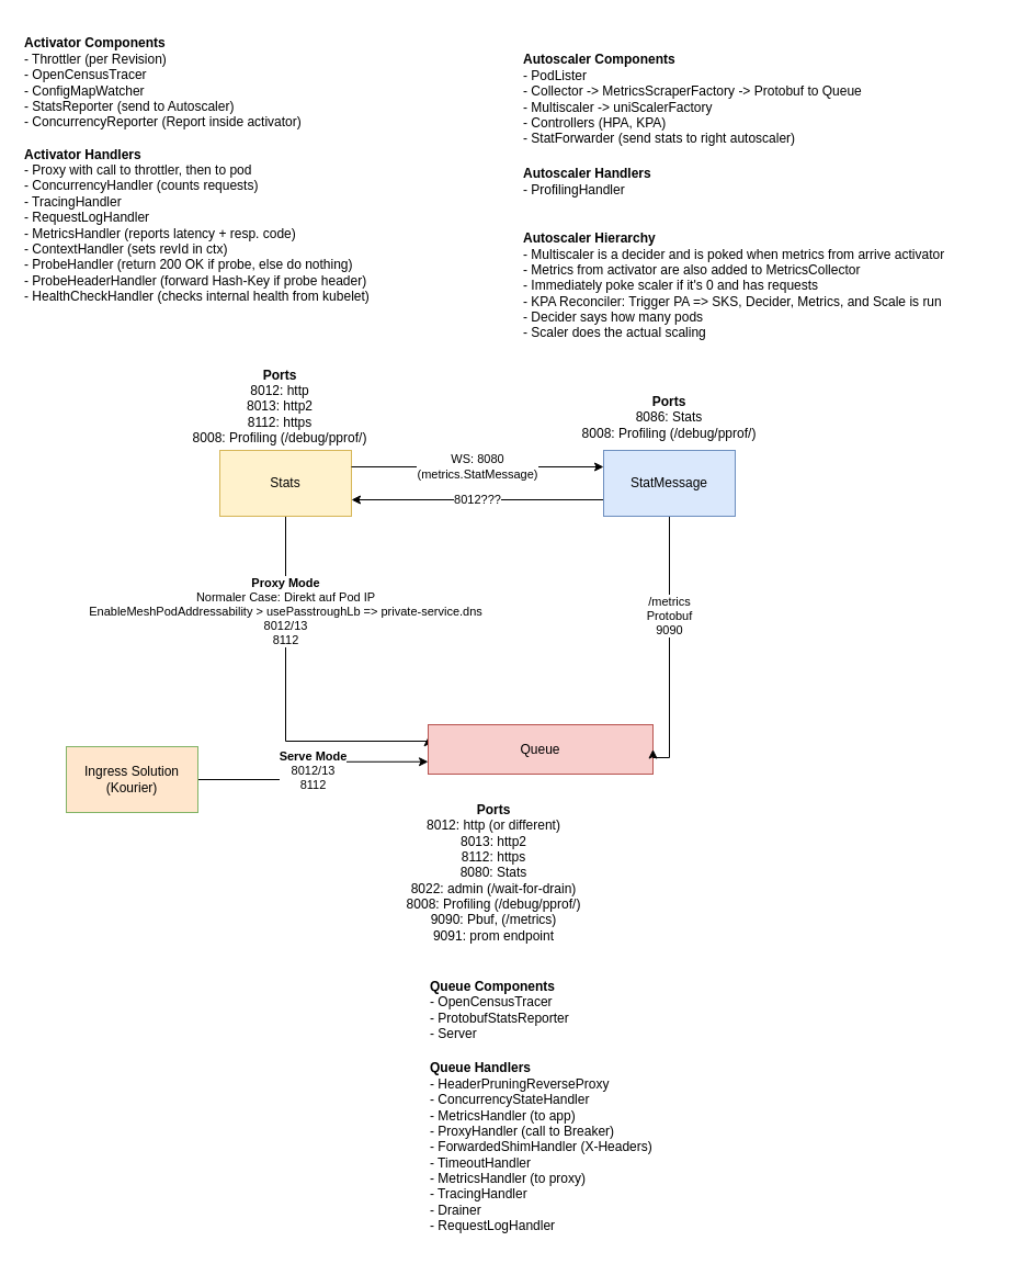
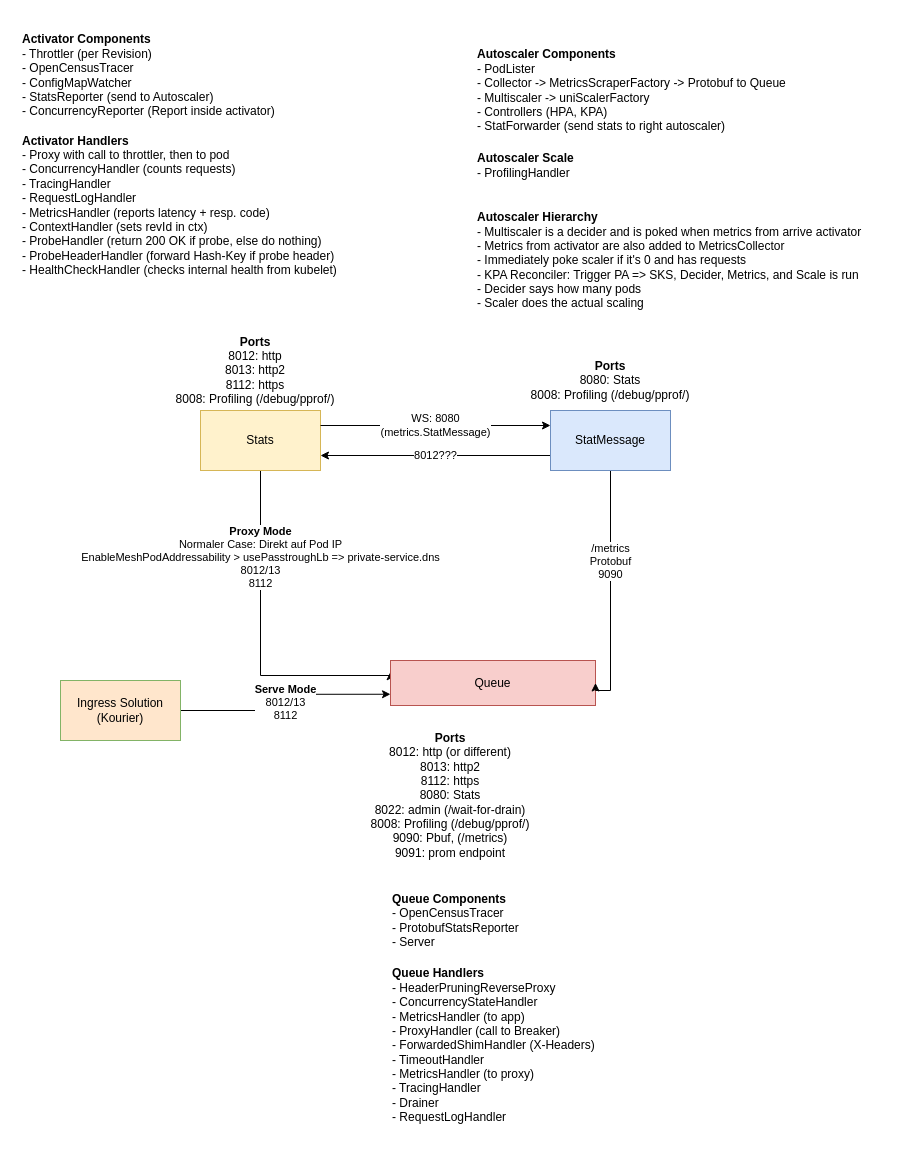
  <mxCell id="0" />
  <mxCell id="1" parent="0" />
  <mxCell id="2" value="&lt;b&gt;Proxy Mode&lt;/b&gt;&lt;br&gt;Normaler Case: Direkt auf Pod IP&lt;br&gt;EnableMeshPodAddressability &amp;gt; usePasstroughLb =&amp;gt; private-service.dns&lt;br&gt;8012/13&lt;br&gt;8112" style="edgeStyle=orthogonalEdgeStyle;rounded=0;orthogonalLoop=1;jettySize=auto;html=1;entryX=0;entryY=0.25;entryDx=0;entryDy=0;" parent="1" source="3" target="4" edge="1"><mxGeometry x="-0.486" relative="1" as="geometry"><Array as="points"><mxPoint x="260" y="675" /></Array><mxPoint as="offset" /></mxGeometry></mxCell>
  <mxCell id="3" value="Stats" style="rounded=0;whiteSpace=wrap;html=1;fillColor=#fff2cc;strokeColor=#d6b656;" parent="1" vertex="1"><mxGeometry x="200" y="410" width="120" height="60" as="geometry" /></mxCell>
  <mxCell id="4" value="Queue" style="rounded=0;whiteSpace=wrap;html=1;fillColor=#f8cecc;strokeColor=#b85450;" parent="1" vertex="1"><mxGeometry x="390" y="660" width="205" height="45" as="geometry" /></mxCell>
  <mxCell id="5" value="/metrics&lt;br&gt;Protobuf&lt;br&gt;9090" style="edgeStyle=orthogonalEdgeStyle;rounded=0;orthogonalLoop=1;jettySize=auto;html=1;entryX=1;entryY=0.5;entryDx=0;entryDy=0;" parent="1" source="7" target="4" edge="1"><mxGeometry x="-0.25" relative="1" as="geometry"><Array as="points"><mxPoint x="610" y="690" /></Array><mxPoint as="offset" /></mxGeometry></mxCell>
  <mxCell id="6" value="8012???" style="edgeStyle=orthogonalEdgeStyle;rounded=0;orthogonalLoop=1;jettySize=auto;html=1;entryX=1;entryY=0.75;entryDx=0;entryDy=0;exitX=0;exitY=0.75;exitDx=0;exitDy=0;" parent="1" source="7" target="3" edge="1"><mxGeometry relative="1" as="geometry" /></mxCell>
  <mxCell id="7" value="StatMessage" style="rounded=0;whiteSpace=wrap;html=1;fillColor=#dae8fc;strokeColor=#6c8ebf;" parent="1" vertex="1"><mxGeometry x="550" y="410" width="120" height="60" as="geometry" /></mxCell>
  <mxCell id="8" value="WS: 8080&lt;br&gt;(metrics.StatMessage)" style="endArrow=classic;html=1;rounded=0;exitX=1;exitY=0.25;exitDx=0;exitDy=0;entryX=0;entryY=0.25;entryDx=0;entryDy=0;" parent="1" source="3" target="7" edge="1"><mxGeometry width="50" height="50" relative="1" as="geometry"><mxPoint x="400" y="610" as="sourcePoint" /><mxPoint x="450" y="560" as="targetPoint" /></mxGeometry></mxCell>
  <mxCell id="9" value="&lt;b&gt;Activator Components&lt;/b&gt;&lt;br&gt;- Throttler (per Revision)&lt;br style=&quot;padding: 0px; margin: 0px;&quot;&gt;- OpenCensusTracer&lt;br&gt;- ConfigMapWatcher&lt;br style=&quot;padding: 0px; margin: 0px;&quot;&gt;&lt;div style=&quot;padding: 0px; margin: 0px;&quot;&gt;- StatsReporter (send to Autoscaler)&lt;/div&gt;&lt;div style=&quot;padding: 0px; margin: 0px;&quot;&gt;- ConcurrencyReporter (Report inside activator)&lt;/div&gt;" style="text;html=1;strokeColor=none;fillColor=none;align=left;verticalAlign=middle;whiteSpace=wrap;rounded=0;" parent="1" vertex="1"><mxGeometry x="20" y="30" width="270" height="90" as="geometry" /></mxCell>
  <mxCell id="10" value="&lt;b&gt;Activator Handlers&lt;/b&gt;&lt;br&gt;- Proxy with call to throttler, then to pod&lt;br&gt;- ConcurrencyHandler (counts requests)&lt;br&gt;- TracingHandler&lt;br&gt;- RequestLogHandler&lt;br&gt;- MetricsHandler (reports latency + resp. code)&lt;br&gt;- ContextHandler (sets revId in ctx)&lt;br&gt;- ProbeHandler (return 200 OK if probe, else do nothing)&lt;br&gt;- ProbeHeaderHandler (forward Hash-Key if probe header)&lt;br&gt;- HealthCheckHandler (checks internal health from kubelet)&lt;br&gt;" style="text;html=1;strokeColor=none;fillColor=none;align=left;verticalAlign=middle;whiteSpace=wrap;rounded=0;" parent="1" vertex="1"><mxGeometry x="20" y="130" width="390" height="150" as="geometry" /></mxCell>
  <mxCell id="11" value="&lt;b&gt;Ports&lt;/b&gt;&lt;br&gt;8012: http&lt;br&gt;8013: http2&lt;br&gt;8112: https&lt;br&gt;8008: Profiling (/debug/pprof/)" style="text;html=1;strokeColor=none;fillColor=none;align=center;verticalAlign=middle;whiteSpace=wrap;rounded=0;" parent="1" vertex="1"><mxGeometry x="120" y="330" width="270" height="80" as="geometry" /></mxCell>
- <mxCell id="12" value="&lt;b&gt;Autoscaler Handlers&lt;br&gt;&lt;/b&gt;- ProfilingHandler" style="text;html=1;strokeColor=none;fillColor=none;align=left;verticalAlign=middle;whiteSpace=wrap;rounded=0;" parent="1" vertex="1"><mxGeometry x="475" y="150" width="160" height="30" as="geometry" /></mxCell>
+ <mxCell id="12" value="&lt;b&gt;Autoscaler Scale&lt;br&gt;&lt;/b&gt;- ProfilingHandler" style="text;html=1;strokeColor=none;fillColor=none;align=left;verticalAlign=middle;whiteSpace=wrap;rounded=0;" parent="1" vertex="1"><mxGeometry x="475" y="150" width="160" height="30" as="geometry" /></mxCell>
  <mxCell id="13" value="&lt;b&gt;Autoscaler Components&lt;/b&gt;&lt;br&gt;- PodLister&lt;br&gt;- Collector -&amp;gt; MetricsScraperFactory -&amp;gt; Protobuf to Queue&lt;br&gt;- Multiscaler -&amp;gt; uniScalerFactory&lt;br&gt;- Controllers (HPA, KPA)&lt;br&gt;- StatForwarder (send stats to right autoscaler)" style="text;html=1;strokeColor=none;fillColor=none;align=left;verticalAlign=middle;whiteSpace=wrap;rounded=0;" parent="1" vertex="1"><mxGeometry x="475" y="20" width="425" height="140" as="geometry" /></mxCell>
- <mxCell id="14" value="&lt;b&gt;Ports&lt;/b&gt;&lt;br&gt;8086: Stats&lt;br&gt;8008: Profiling (/debug/pprof/)" style="text;html=1;strokeColor=none;fillColor=none;align=center;verticalAlign=middle;whiteSpace=wrap;rounded=0;" parent="1" vertex="1"><mxGeometry x="475" y="340" width="270" height="80" as="geometry" /></mxCell>
+ <mxCell id="14" value="&lt;b&gt;Ports&lt;/b&gt;&lt;br&gt;8080: Stats&lt;br&gt;8008: Profiling (/debug/pprof/)" style="text;html=1;strokeColor=none;fillColor=none;align=center;verticalAlign=middle;whiteSpace=wrap;rounded=0;" parent="1" vertex="1"><mxGeometry x="475" y="340" width="270" height="80" as="geometry" /></mxCell>
  <mxCell id="15" value="&lt;b&gt;Autoscaler Hierarchy&lt;/b&gt;&lt;br&gt;- Multiscaler is a decider and is poked when metrics from arrive activator&lt;br&gt;- Metrics from activator are also added to MetricsCollector&lt;br&gt;- Immediately poke scaler if it's 0 and has requests&lt;br&gt;- KPA Reconciler: Trigger PA =&amp;gt; SKS, Decider, Metrics, and Scale is run&lt;br&gt;- Decider says how many pods&lt;br&gt;- Scaler does the actual scaling" style="text;html=1;strokeColor=none;fillColor=none;align=left;verticalAlign=middle;whiteSpace=wrap;rounded=0;" parent="1" vertex="1"><mxGeometry x="475" y="190" width="425" height="140" as="geometry" /></mxCell>
  <mxCell id="16" value="&lt;b&gt;Queue Components&lt;/b&gt;&lt;br&gt;- OpenCensusTracer&lt;br&gt;- ProtobufStatsReporter&lt;br&gt;- Server&lt;br&gt;" style="text;html=1;strokeColor=none;fillColor=none;align=left;verticalAlign=middle;whiteSpace=wrap;rounded=0;" parent="1" vertex="1"><mxGeometry x="390" y="850" width="270" height="140" as="geometry" /></mxCell>
  <mxCell id="17" value="&lt;b&gt;Ports&lt;/b&gt;&lt;br&gt;8012: http (or different)&lt;br&gt;8013: http2&lt;br&gt;8112: https&lt;br&gt;8080: Stats&lt;br&gt;8022: admin (/wait-for-drain)&lt;br&gt;8008: Profiling (/debug/pprof/)&lt;br&gt;9090: Pbuf, (/metrics)&lt;br&gt;9091: prom endpoint" style="text;html=1;strokeColor=none;fillColor=none;align=center;verticalAlign=middle;whiteSpace=wrap;rounded=0;" parent="1" vertex="1"><mxGeometry x="315" y="720" width="270" height="150" as="geometry" /></mxCell>
  <mxCell id="18" value="&lt;b&gt;Queue Handlers&lt;/b&gt;&lt;br&gt;- HeaderPruningReverseProxy &lt;br&gt;-&amp;nbsp;ConcurrencyStateHandler&lt;br&gt;- MetricsHandler (to app)&lt;br&gt;- ProxyHandler (call to Breaker)&lt;br&gt;- ForwardedShimHandler (X-Headers)&lt;br&gt;- TimeoutHandler&lt;br&gt;- MetricsHandler (to proxy)&lt;br&gt;- TracingHandler&lt;br&gt;- Drainer&lt;br&gt;- RequestLogHandler" style="text;html=1;strokeColor=none;fillColor=none;align=left;verticalAlign=middle;whiteSpace=wrap;rounded=0;" parent="1" vertex="1"><mxGeometry x="390" y="950" width="270" height="190" as="geometry" /></mxCell>
  <mxCell id="19" value="&lt;b&gt;Serve Mode&lt;/b&gt;&lt;br&gt;8012/13&lt;br&gt;8112" style="edgeStyle=orthogonalEdgeStyle;rounded=0;orthogonalLoop=1;jettySize=auto;html=1;entryX=0;entryY=0.75;entryDx=0;entryDy=0;" parent="1" source="20" target="4" edge="1"><mxGeometry relative="1" as="geometry" /></mxCell>
  <mxCell id="20" value="Ingress Solution (Kourier)" style="rounded=0;whiteSpace=wrap;html=1;fillColor=#ffe6cc;strokeColor=#82b366;" parent="1" vertex="1"><mxGeometry x="60" y="680" width="120" height="60" as="geometry" /></mxCell>
